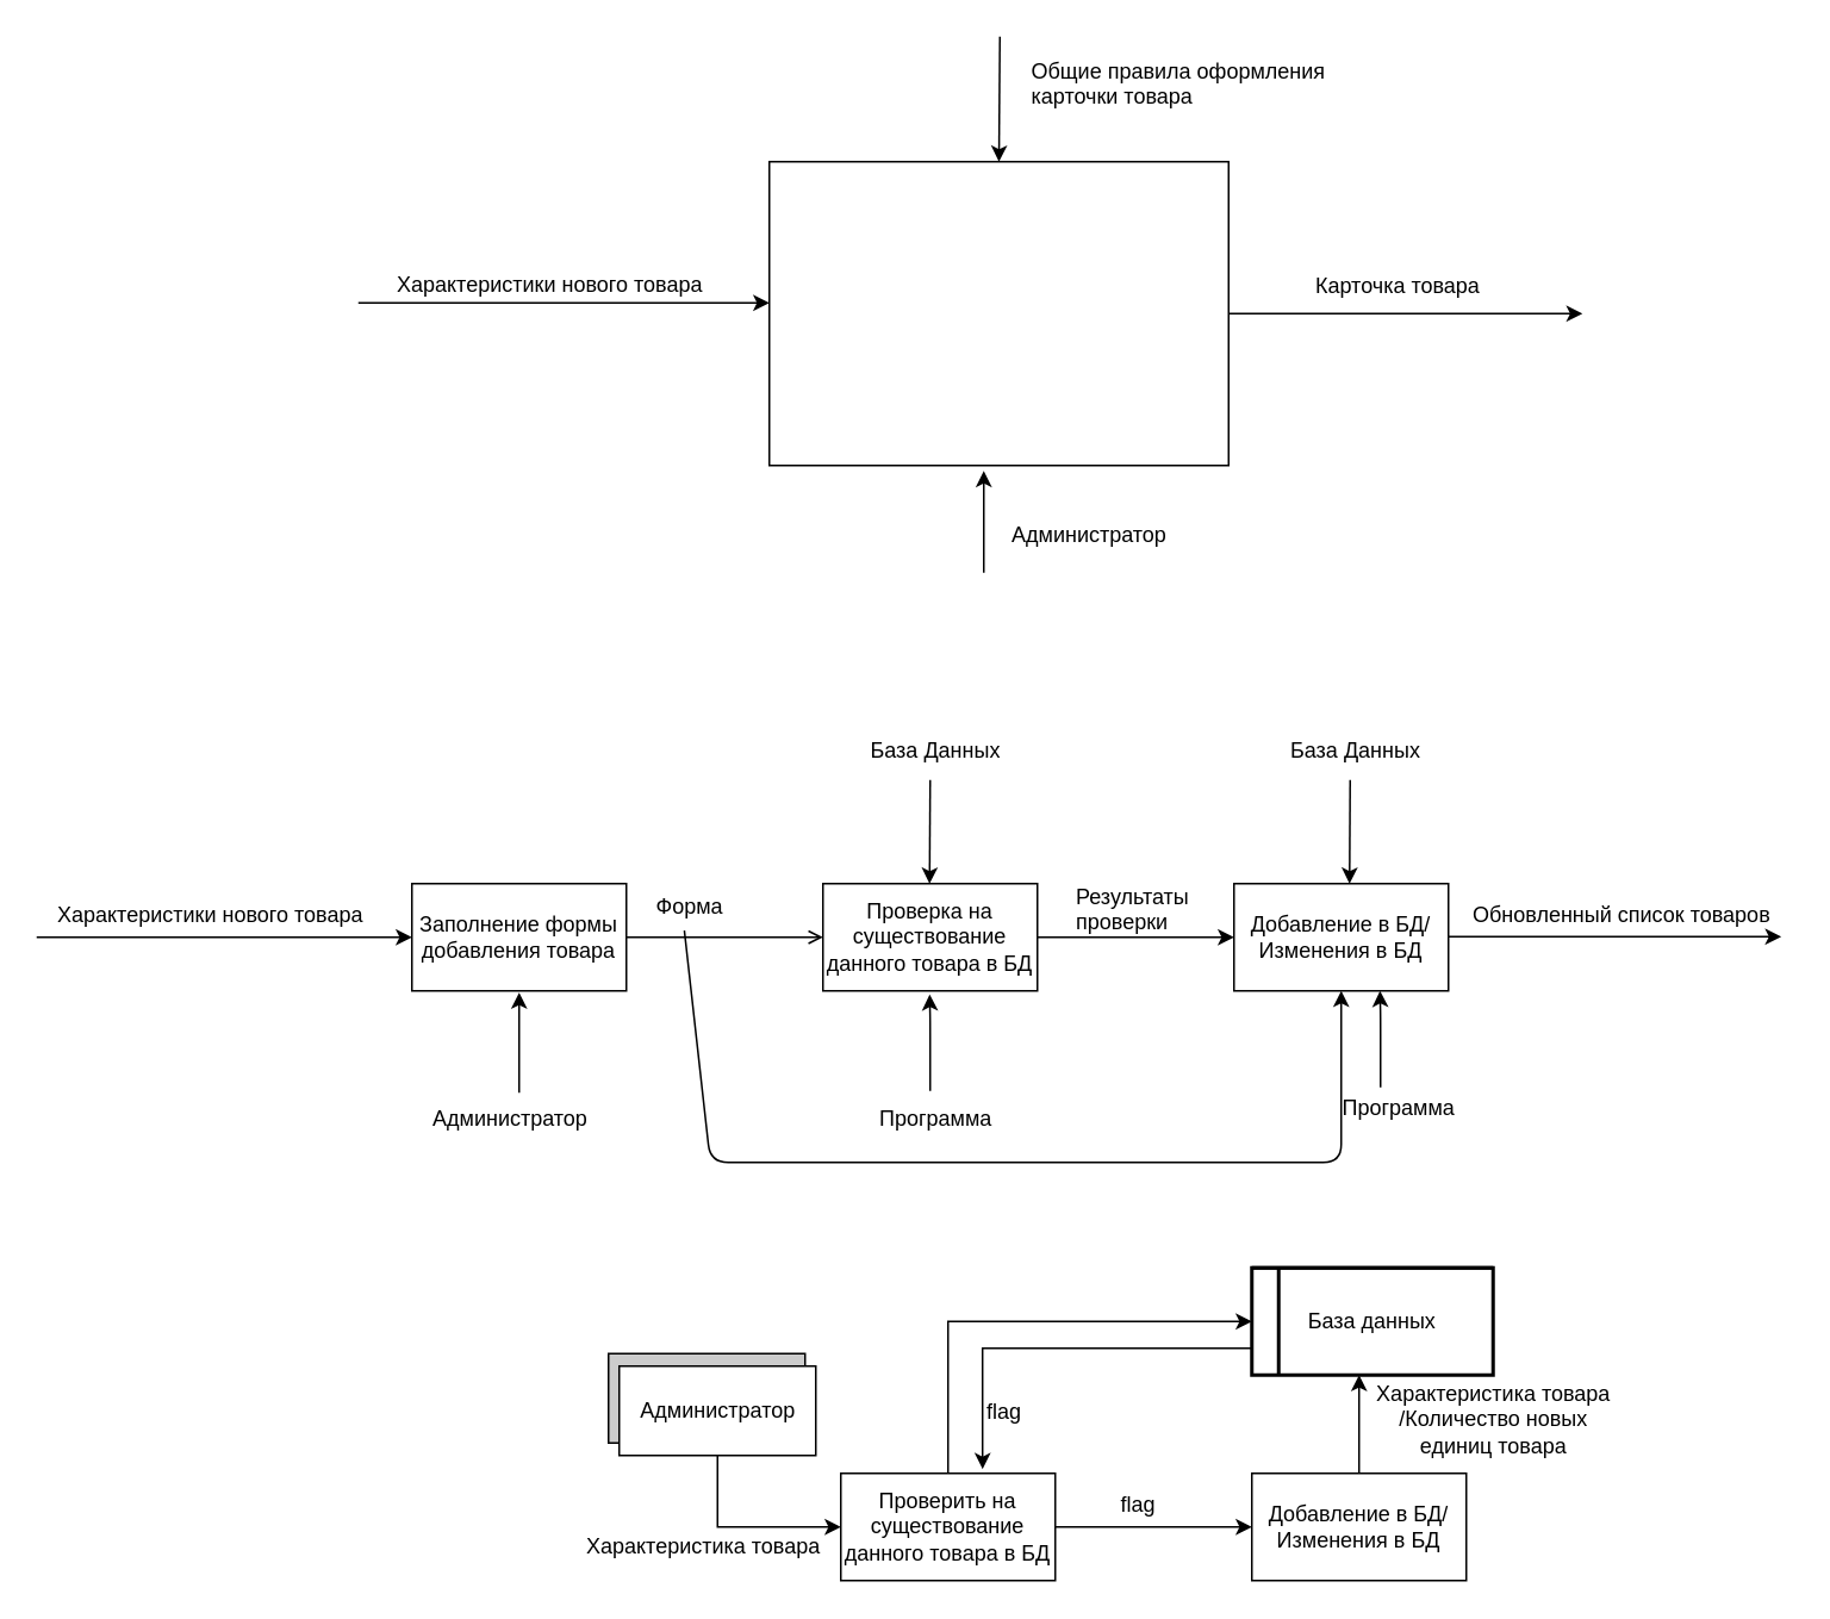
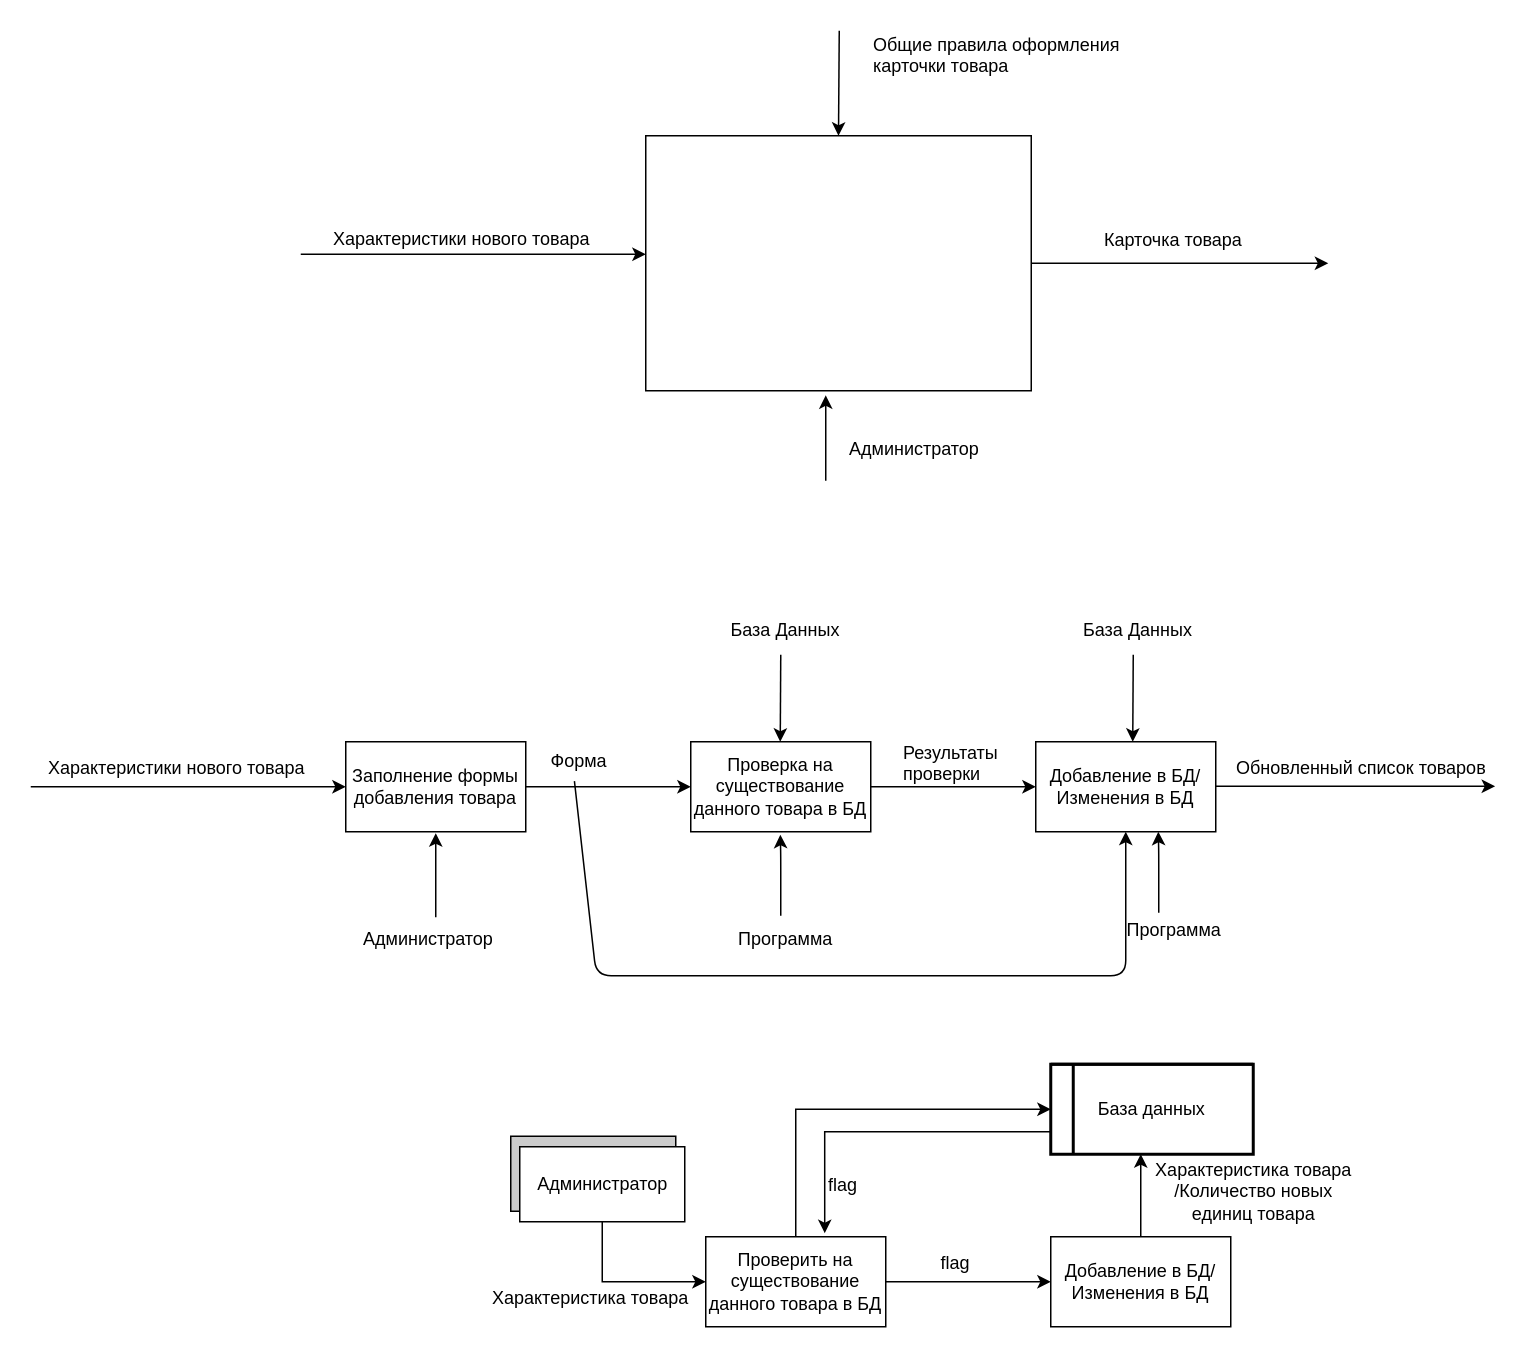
  <mxCell id="0" />
  <mxCell id="1" parent="0" />
  <mxCell id="2" value="" style="rounded=0;whiteSpace=wrap;html=1;" vertex="1" parent="1"><mxGeometry x="430" y="90" width="257" height="170" as="geometry" /></mxCell>
  <mxCell id="3" value="" style="endArrow=classic;html=1;exitX=1;exitY=0.5;exitDx=0;exitDy=0;" edge="1" parent="1" source="2"><mxGeometry width="50" height="50" relative="1" as="geometry"><mxPoint x="185" y="330" as="sourcePoint" /><mxPoint x="885" y="175" as="targetPoint" /></mxGeometry></mxCell>
  <mxCell id="4" value="Карточка товара" style="text;html=1;resizable=0;points=[];autosize=1;align=left;verticalAlign=top;spacingTop=-4;" vertex="1" parent="1"><mxGeometry x="734" y="150" width="110" height="20" as="geometry" /></mxCell>
  <mxCell id="5" value="" style="endArrow=classic;html=1;entryX=0.5;entryY=0;entryDx=0;entryDy=0;" edge="1" parent="1" target="2"><mxGeometry width="50" height="50" relative="1" as="geometry"><mxPoint x="559" y="20" as="sourcePoint" /><mxPoint x="235" y="280" as="targetPoint" /></mxGeometry></mxCell>
- <mxCell id="6" value="Общие правила оформления &lt;br&gt;карточки товара" style="text;html=1;resizable=0;points=[];autosize=1;align=left;verticalAlign=top;spacingTop=-4;" vertex="1" parent="1"><mxGeometry x="575" y="30" width="180" height="30" as="geometry" /></mxCell>
+ <mxCell id="6" value="Общие правила оформления &lt;br&gt;карточки товара" style="text;html=1;resizable=0;points=[];autosize=1;align=left;verticalAlign=top;spacingTop=-4;" vertex="1" parent="1"><mxGeometry x="580" y="20" width="180" height="30" as="geometry" /></mxCell>
  <mxCell id="7" value="" style="endArrow=classic;html=1;entryX=0.467;entryY=1.018;entryDx=0;entryDy=0;entryPerimeter=0;" edge="1" parent="1" target="2"><mxGeometry width="50" height="50" relative="1" as="geometry"><mxPoint x="550" y="320" as="sourcePoint" /><mxPoint x="235" y="280" as="targetPoint" /></mxGeometry></mxCell>
  <mxCell id="8" value="Администратор" style="text;html=1;resizable=0;points=[];autosize=1;align=left;verticalAlign=top;spacingTop=-4;" vertex="1" parent="1"><mxGeometry x="564" y="289" width="100" height="20" as="geometry" /></mxCell>
  <mxCell id="9" value="" style="endArrow=classic;html=1;" edge="1" parent="1"><mxGeometry width="50" height="50" relative="1" as="geometry"><mxPoint x="200" y="169" as="sourcePoint" /><mxPoint x="430" y="169" as="targetPoint" /></mxGeometry></mxCell>
  <mxCell id="10" value="Характеристики нового товара" style="text;html=1;resizable=0;points=[];autosize=1;align=left;verticalAlign=top;spacingTop=-4;" vertex="1" parent="1"><mxGeometry x="30" y="502" width="190" height="20" as="geometry" /></mxCell>
  <mxCell id="11" value="" style="endArrow=classic;html=1;entryX=0;entryY=0.5;entryDx=0;entryDy=0;" edge="1" parent="1" target="12"><mxGeometry width="50" height="50" relative="1" as="geometry"><mxPoint x="20" y="524" as="sourcePoint" /><mxPoint x="255" y="528.06" as="targetPoint" /></mxGeometry></mxCell>
  <mxCell id="12" value="Заполнение формы добавления товара" style="rounded=0;whiteSpace=wrap;html=1;" vertex="1" parent="1"><mxGeometry x="230" y="494" width="120" height="60" as="geometry" /></mxCell>
  <mxCell id="13" value="Проверка на существование данного товара в БД" style="rounded=0;whiteSpace=wrap;html=1;" vertex="1" parent="1"><mxGeometry x="460" y="494" width="120" height="60" as="geometry" /></mxCell>
- <mxCell id="14" value="" style="endArrow=open;html=1;exitX=1;exitY=0.5;exitDx=0;exitDy=0;entryX=0;entryY=0.5;entryDx=0;entryDy=0;" edge="1" parent="1" source="12" target="13"><mxGeometry width="50" height="50" relative="1" as="geometry"><mxPoint x="190" y="630" as="sourcePoint" /><mxPoint x="240" y="580" as="targetPoint" /></mxGeometry></mxCell>
+ <mxCell id="14" value="" style="endArrow=classic;html=1;exitX=1;exitY=0.5;exitDx=0;exitDy=0;entryX=0;entryY=0.5;entryDx=0;entryDy=0;" edge="1" parent="1" source="12" target="13"><mxGeometry width="50" height="50" relative="1" as="geometry"><mxPoint x="190" y="630" as="sourcePoint" /><mxPoint x="240" y="580" as="targetPoint" /></mxGeometry></mxCell>
  <mxCell id="15" value="Форма" style="text;html=1;resizable=0;points=[];autosize=1;align=left;verticalAlign=top;spacingTop=-4;" vertex="1" parent="1"><mxGeometry x="365" y="497" width="50" height="20" as="geometry" /></mxCell>
  <mxCell id="16" value="" style="endArrow=classic;html=1;exitX=1;exitY=0.5;exitDx=0;exitDy=0;" edge="1" parent="1" source="13"><mxGeometry width="50" height="50" relative="1" as="geometry"><mxPoint x="590" y="524" as="sourcePoint" /><mxPoint x="690" y="524" as="targetPoint" /></mxGeometry></mxCell>
  <mxCell id="17" value="Добавление в БД/Изменения в БД" style="rounded=0;whiteSpace=wrap;html=1;" vertex="1" parent="1"><mxGeometry x="690" y="494" width="120" height="60" as="geometry" /></mxCell>
  <mxCell id="18" value="Результаты &lt;br&gt;проверки" style="text;html=1;resizable=0;points=[];autosize=1;align=left;verticalAlign=top;spacingTop=-4;" vertex="1" parent="1"><mxGeometry x="600" y="492" width="80" height="30" as="geometry" /></mxCell>
  <mxCell id="19" value="Администратор" style="text;html=1;resizable=0;points=[];autosize=1;align=left;verticalAlign=top;spacingTop=-4;" vertex="1" parent="1"><mxGeometry x="240" y="616" width="100" height="20" as="geometry" /></mxCell>
  <mxCell id="20" value="" style="endArrow=classic;html=1;entryX=0.5;entryY=1;entryDx=0;entryDy=0;" edge="1" parent="1"><mxGeometry width="50" height="50" relative="1" as="geometry"><mxPoint x="290" y="611" as="sourcePoint" /><mxPoint x="290" y="555" as="targetPoint" /></mxGeometry></mxCell>
  <mxCell id="21" value="" style="endArrow=classic;html=1;entryX=0.968;entryY=1.083;entryDx=0;entryDy=0;entryPerimeter=0;" edge="1" parent="1" target="22"><mxGeometry width="50" height="50" relative="1" as="geometry"><mxPoint x="810" y="523.66" as="sourcePoint" /><mxPoint x="900" y="524" as="targetPoint" /></mxGeometry></mxCell>
  <mxCell id="22" value="Обновленный список товаров" style="text;html=1;resizable=0;points=[];autosize=1;align=left;verticalAlign=top;spacingTop=-4;" vertex="1" parent="1"><mxGeometry x="822" y="502" width="180" height="20" as="geometry" /></mxCell>
  <mxCell id="23" value="Характеристики нового товара" style="text;html=1;resizable=0;points=[];autosize=1;align=left;verticalAlign=top;spacingTop=-4;" vertex="1" parent="1"><mxGeometry x="220" y="149" width="190" height="20" as="geometry" /></mxCell>
  <mxCell id="24" value="" style="endArrow=classic;html=1;entryX=0.5;entryY=1;entryDx=0;entryDy=0;" edge="1" parent="1"><mxGeometry width="50" height="50" relative="1" as="geometry"><mxPoint x="520" y="436" as="sourcePoint" /><mxPoint x="519.66" y="494" as="targetPoint" /></mxGeometry></mxCell>
  <mxCell id="25" value="База Данных" style="text;html=1;resizable=0;points=[];autosize=1;align=left;verticalAlign=top;spacingTop=-4;" vertex="1" parent="1"><mxGeometry x="485" y="410" width="90" height="20" as="geometry" /></mxCell>
  <mxCell id="26" value="" style="endArrow=classic;html=1;entryX=0.5;entryY=1;entryDx=0;entryDy=0;" edge="1" parent="1"><mxGeometry width="50" height="50" relative="1" as="geometry"><mxPoint x="520" y="610" as="sourcePoint" /><mxPoint x="519.71" y="556" as="targetPoint" /><Array as="points"><mxPoint x="520" y="570" /></Array></mxGeometry></mxCell>
  <mxCell id="27" value="Программа" style="text;html=1;resizable=0;points=[];autosize=1;align=left;verticalAlign=top;spacingTop=-4;" vertex="1" parent="1"><mxGeometry x="490" y="616" width="80" height="20" as="geometry" /></mxCell>
  <mxCell id="28" value="" style="endArrow=classic;html=1;exitX=0.349;exitY=1.164;exitDx=0;exitDy=0;exitPerimeter=0;entryX=0.5;entryY=1;entryDx=0;entryDy=0;" edge="1" parent="1" source="15" target="17"><mxGeometry width="50" height="50" relative="1" as="geometry"><mxPoint x="400" y="530" as="sourcePoint" /><mxPoint x="397" y="650" as="targetPoint" /><Array as="points"><mxPoint x="397" y="650" /><mxPoint x="750" y="650" /></Array></mxGeometry></mxCell>
  <mxCell id="29" value="" style="endArrow=classic;html=1;entryX=0.5;entryY=1;entryDx=0;entryDy=0;" edge="1" parent="1"><mxGeometry width="50" height="50" relative="1" as="geometry"><mxPoint x="772" y="608" as="sourcePoint" /><mxPoint x="771.71" y="554" as="targetPoint" /><Array as="points"><mxPoint x="772" y="568" /></Array></mxGeometry></mxCell>
  <mxCell id="30" value="Программа" style="text;html=1;resizable=0;points=[];autosize=1;align=left;verticalAlign=top;spacingTop=-4;" vertex="1" parent="1"><mxGeometry x="749" y="610" width="80" height="20" as="geometry" /></mxCell>
  <mxCell id="31" value="" style="endArrow=classic;html=1;entryX=0.5;entryY=1;entryDx=0;entryDy=0;" edge="1" parent="1"><mxGeometry width="50" height="50" relative="1" as="geometry"><mxPoint x="755" y="436" as="sourcePoint" /><mxPoint x="754.66" y="494" as="targetPoint" /></mxGeometry></mxCell>
  <mxCell id="32" value="База Данных" style="text;html=1;resizable=0;points=[];autosize=1;align=left;verticalAlign=top;spacingTop=-4;" vertex="1" parent="1"><mxGeometry x="720" y="410" width="90" height="20" as="geometry" /></mxCell>
  <mxCell id="33" style="edgeStyle=orthogonalEdgeStyle;rounded=0;orthogonalLoop=1;jettySize=auto;html=1;entryX=0.661;entryY=-0.04;entryDx=0;entryDy=0;entryPerimeter=0;exitX=0;exitY=0.75;exitDx=0;exitDy=0;" edge="1" parent="1" source="40" target="35"><mxGeometry relative="1" as="geometry"><mxPoint x="600" y="790" as="sourcePoint" /></mxGeometry></mxCell>
  <mxCell id="34" style="edgeStyle=orthogonalEdgeStyle;rounded=0;orthogonalLoop=1;jettySize=auto;html=1;entryX=0;entryY=0.5;entryDx=0;entryDy=0;exitX=0.5;exitY=0;exitDx=0;exitDy=0;" edge="1" parent="1" source="35" target="40"><mxGeometry relative="1" as="geometry"><mxPoint x="550" y="670" as="targetPoint" /><Array as="points"><mxPoint x="530" y="739" /></Array></mxGeometry></mxCell>
  <mxCell id="35" value="Проверить на существование данного товара в БД" style="rounded=0;whiteSpace=wrap;html=1;" vertex="1" parent="1"><mxGeometry x="470" y="824" width="120" height="60" as="geometry" /></mxCell>
  <mxCell id="36" value="" style="endArrow=classic;html=1;exitX=1;exitY=0.5;exitDx=0;exitDy=0;" edge="1" parent="1" source="35"><mxGeometry width="50" height="50" relative="1" as="geometry"><mxPoint x="600" y="854" as="sourcePoint" /><mxPoint x="700" y="854" as="targetPoint" /></mxGeometry></mxCell>
  <mxCell id="37" value="" style="edgeStyle=orthogonalEdgeStyle;rounded=0;orthogonalLoop=1;jettySize=auto;html=1;" edge="1" parent="1" source="38" target="40"><mxGeometry relative="1" as="geometry"><Array as="points"><mxPoint x="760" y="780" /><mxPoint x="760" y="780" /></Array></mxGeometry></mxCell>
  <mxCell id="38" value="Добавление в БД/Изменения в БД" style="rounded=0;whiteSpace=wrap;html=1;" vertex="1" parent="1"><mxGeometry x="700" y="824" width="120" height="60" as="geometry" /></mxCell>
  <mxCell id="39" value="flag" style="text;html=1;resizable=0;points=[];autosize=1;align=left;verticalAlign=top;spacingTop=-4;" vertex="1" parent="1"><mxGeometry x="625" y="832" width="30" height="20" as="geometry" /></mxCell>
  <mxCell id="40" value="База данных" style="shape=internalStorage;whiteSpace=wrap;html=1;dx=15;dy=0;rounded=1;arcSize=0;strokeWidth=2;" vertex="1" parent="1"><mxGeometry x="700" y="709" width="135" height="60" as="geometry" /></mxCell>
  <mxCell id="41" value="flag" style="text;html=1;resizable=0;points=[];autosize=1;align=left;verticalAlign=top;spacingTop=-4;" vertex="1" parent="1"><mxGeometry x="550" y="780" width="30" height="20" as="geometry" /></mxCell>
  <mxCell id="42" value="Характеристика товара&lt;br&gt;/Количество новых &lt;br&gt;единиц товара" style="text;html=1;align=center;verticalAlign=middle;resizable=0;points=[];autosize=1;" vertex="1" parent="1"><mxGeometry x="760" y="769" width="150" height="50" as="geometry" /></mxCell>
  <mxCell id="43" value="Object" style="html=1;shadow=0;fillColor=#CCCCCC;" vertex="1" parent="1"><mxGeometry x="340" y="757" width="110" height="50" as="geometry" /></mxCell>
  <mxCell id="44" value="" style="edgeStyle=orthogonalEdgeStyle;rounded=0;orthogonalLoop=1;jettySize=auto;html=1;" edge="1" parent="1" source="45" target="35"><mxGeometry relative="1" as="geometry"><mxPoint x="440" y="860" as="targetPoint" /><Array as="points"><mxPoint x="401" y="854" /></Array></mxGeometry></mxCell>
  <mxCell id="45" value="Администратор" style="html=1;" vertex="1" parent="1"><mxGeometry x="346" y="764" width="110" height="50" as="geometry" /></mxCell>
  <mxCell id="46" value="Характеристика товара" style="text;html=1;resizable=0;points=[];autosize=1;align=left;verticalAlign=top;spacingTop=-4;" vertex="1" parent="1"><mxGeometry x="326" y="855" width="150" height="20" as="geometry" /></mxCell>
